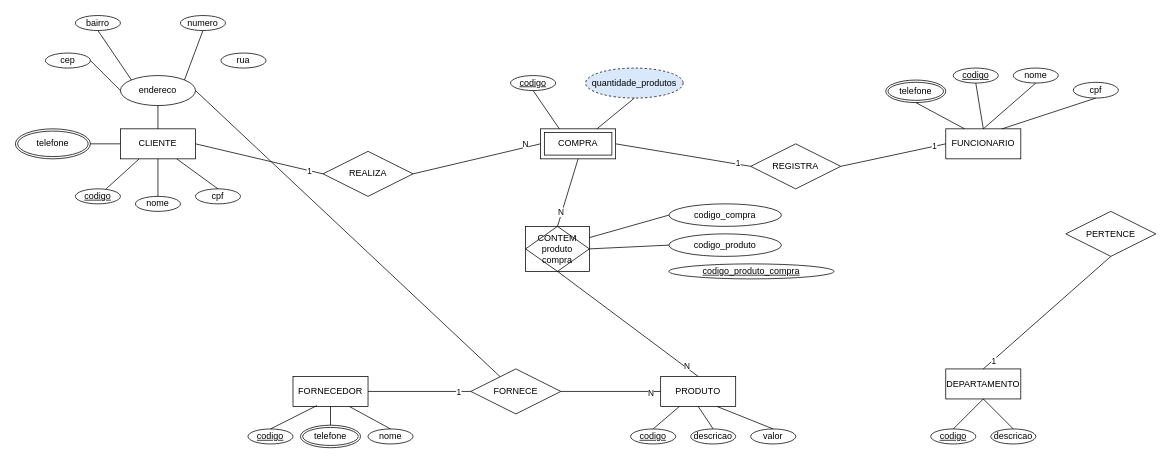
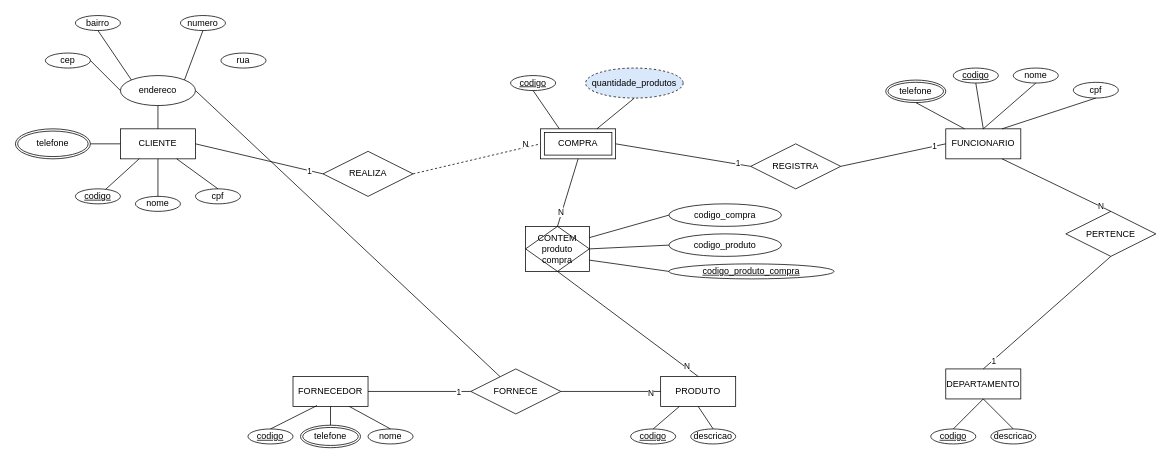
  <mxCell id="0" />
  <mxCell id="1" parent="0" />
  <mxCell id="2" value="CLIENTE" style="whiteSpace=wrap;html=1;align=center;" vertex="1" parent="1"><mxGeometry x="160" y="171" width="100" height="40" as="geometry" /></mxCell>
  <mxCell id="3" value="endereco" style="ellipse;whiteSpace=wrap;html=1;align=center;" vertex="1" parent="1"><mxGeometry x="160" y="100" width="100" height="40" as="geometry" /></mxCell>
  <mxCell id="4" value="bairro" style="ellipse;whiteSpace=wrap;html=1;align=center;" vertex="1" parent="1"><mxGeometry x="100" y="20" width="60" height="20" as="geometry" /></mxCell>
  <mxCell id="5" value="telefone" style="ellipse;shape=doubleEllipse;margin=3;whiteSpace=wrap;html=1;align=center;" vertex="1" parent="1"><mxGeometry x="20" y="171" width="100" height="40" as="geometry" /></mxCell>
  <mxCell id="6" value="cep" style="ellipse;whiteSpace=wrap;html=1;align=center;" vertex="1" parent="1"><mxGeometry x="60" y="70" width="60" height="20" as="geometry" /></mxCell>
  <mxCell id="7" value="numero" style="ellipse;whiteSpace=wrap;html=1;align=center;" vertex="1" parent="1"><mxGeometry x="240" y="20" width="60" height="20" as="geometry" /></mxCell>
  <mxCell id="8" value="rua" style="ellipse;whiteSpace=wrap;html=1;align=center;" vertex="1" parent="1"><mxGeometry x="294" y="70" width="60" height="20" as="geometry" /></mxCell>
  <mxCell id="9" value="&lt;u&gt;codigo&lt;/u&gt;" style="ellipse;whiteSpace=wrap;html=1;align=center;" vertex="1" parent="1"><mxGeometry x="100" y="251" width="60" height="20" as="geometry" /></mxCell>
  <mxCell id="10" value="nome" style="ellipse;whiteSpace=wrap;html=1;align=center;" vertex="1" parent="1"><mxGeometry x="180" y="261" width="60" height="20" as="geometry" /></mxCell>
  <mxCell id="11" value="cpf" style="ellipse;whiteSpace=wrap;html=1;align=center;" vertex="1" parent="1"><mxGeometry x="260" y="251" width="60" height="20" as="geometry" /></mxCell>
  <mxCell id="12" value="" style="endArrow=none;html=1;rounded=0;entryX=0;entryY=0.5;entryDx=0;entryDy=0;" edge="1" parent="1" source="5" target="2"><mxGeometry relative="1" as="geometry"><mxPoint x="130" y="191" as="sourcePoint" /><mxPoint x="190" y="191" as="targetPoint" /></mxGeometry></mxCell>
  <mxCell id="13" value="" style="endArrow=none;html=1;rounded=0;exitX=0.25;exitY=1;exitDx=0;exitDy=0;" edge="1" parent="1" source="2" target="9"><mxGeometry relative="1" as="geometry"><mxPoint x="130" y="191" as="sourcePoint" /><mxPoint x="290" y="191" as="targetPoint" /></mxGeometry></mxCell>
  <mxCell id="14" value="" style="endArrow=none;html=1;rounded=0;exitX=0.5;exitY=0;exitDx=0;exitDy=0;entryX=0.5;entryY=1;entryDx=0;entryDy=0;" edge="1" parent="1" source="10" target="2"><mxGeometry relative="1" as="geometry"><mxPoint x="130" y="191" as="sourcePoint" /><mxPoint x="290" y="191" as="targetPoint" /></mxGeometry></mxCell>
  <mxCell id="15" value="" style="endArrow=none;html=1;rounded=0;exitX=0.5;exitY=0;exitDx=0;exitDy=0;entryX=0.75;entryY=1;entryDx=0;entryDy=0;" edge="1" parent="1" source="11" target="2"><mxGeometry relative="1" as="geometry"><mxPoint x="130" y="191" as="sourcePoint" /><mxPoint x="290" y="191" as="targetPoint" /></mxGeometry></mxCell>
  <mxCell id="16" value="" style="endArrow=none;html=1;rounded=0;exitX=0.5;exitY=1;exitDx=0;exitDy=0;entryX=0.5;entryY=0;entryDx=0;entryDy=0;" edge="1" parent="1" source="3" target="2"><mxGeometry relative="1" as="geometry"><mxPoint x="130" y="191" as="sourcePoint" /><mxPoint x="290" y="191" as="targetPoint" /></mxGeometry></mxCell>
  <mxCell id="17" value="" style="endArrow=none;html=1;rounded=0;exitX=1;exitY=0.5;exitDx=0;exitDy=0;entryX=0;entryY=0.5;entryDx=0;entryDy=0;" edge="1" parent="1" source="6" target="3"><mxGeometry relative="1" as="geometry"><mxPoint x="130" y="191" as="sourcePoint" /><mxPoint x="290" y="191" as="targetPoint" /></mxGeometry></mxCell>
  <mxCell id="18" value="" style="endArrow=none;html=1;rounded=0;exitX=0.5;exitY=1;exitDx=0;exitDy=0;entryX=0;entryY=0;entryDx=0;entryDy=0;" edge="1" parent="1" source="4" target="3"><mxGeometry relative="1" as="geometry"><mxPoint x="130" y="191" as="sourcePoint" /><mxPoint x="290" y="191" as="targetPoint" /></mxGeometry></mxCell>
  <mxCell id="19" value="" style="endArrow=none;html=1;rounded=0;exitX=1;exitY=0;exitDx=0;exitDy=0;entryX=0.5;entryY=1;entryDx=0;entryDy=0;" edge="1" parent="1" source="3" target="7"><mxGeometry relative="1" as="geometry"><mxPoint x="130" y="191" as="sourcePoint" /><mxPoint x="290" y="191" as="targetPoint" /></mxGeometry></mxCell>
  <mxCell id="20" value="" style="endArrow=none;html=1;rounded=0;exitX=1;exitY=0.5;exitDx=0;exitDy=0;" edge="1" parent="1" source="3" target="49"><mxGeometry relative="1" as="geometry"><mxPoint x="130" y="191" as="sourcePoint" /><mxPoint x="290" y="191" as="targetPoint" /></mxGeometry></mxCell>
  <mxCell id="21" value="REALIZA" style="shape=rhombus;perimeter=rhombusPerimeter;whiteSpace=wrap;html=1;align=center;" vertex="1" parent="1"><mxGeometry x="430" y="201" width="120" height="60" as="geometry" /></mxCell>
  <mxCell id="22" value="" style="endArrow=none;html=1;rounded=0;entryX=0;entryY=0.5;entryDx=0;entryDy=0;exitX=1;exitY=0.5;exitDx=0;exitDy=0;" edge="1" parent="1" source="2" target="21"><mxGeometry relative="1" as="geometry"><mxPoint x="130" y="191" as="sourcePoint" /><mxPoint x="290" y="191" as="targetPoint" /></mxGeometry></mxCell>
  <mxCell id="23" value="1" style="edgeLabel;html=1;align=center;verticalAlign=middle;resizable=0;points=[];" connectable="0" vertex="1" parent="22"><mxGeometry x="0.077" y="-3" relative="1" as="geometry"><mxPoint x="61" y="12" as="offset" /></mxGeometry></mxCell>
  <mxCell id="24" value="COMPRA" style="shape=ext;margin=3;double=1;whiteSpace=wrap;html=1;align=center;" vertex="1" parent="1"><mxGeometry x="720" y="171" width="100" height="40" as="geometry" /></mxCell>
- <mxCell id="25" value="" style="endArrow=none;html=1;rounded=0;exitX=1;exitY=0.5;exitDx=0;exitDy=0;entryX=0;entryY=0.5;entryDx=0;entryDy=0;" edge="1" parent="1" source="21" target="24"><mxGeometry relative="1" as="geometry"><mxPoint x="410" y="191" as="sourcePoint" /><mxPoint x="570" y="191" as="targetPoint" /></mxGeometry></mxCell>
+ <mxCell id="25" value="" style="endArrow=none;html=1;rounded=0;exitX=1;exitY=0.5;exitDx=0;exitDy=0;entryX=0;entryY=0.5;entryDx=0;entryDy=0;dashed=1;" edge="1" parent="1" source="21" target="24"><mxGeometry relative="1" as="geometry"><mxPoint x="410" y="191" as="sourcePoint" /><mxPoint x="570" y="191" as="targetPoint" /></mxGeometry></mxCell>
  <mxCell id="26" value="N" style="edgeLabel;html=1;align=center;verticalAlign=middle;resizable=0;points=[];" connectable="0" vertex="1" parent="25"><mxGeometry x="0.887" y="3" relative="1" as="geometry"><mxPoint x="-10" y="1" as="offset" /></mxGeometry></mxCell>
  <mxCell id="27" value="&lt;u&gt;codigo&lt;/u&gt;" style="ellipse;whiteSpace=wrap;html=1;align=center;" vertex="1" parent="1"><mxGeometry x="680" y="100" width="60" height="20" as="geometry" /></mxCell>
  <mxCell id="28" value="" style="endArrow=none;html=1;rounded=0;exitX=0.5;exitY=1;exitDx=0;exitDy=0;entryX=0.25;entryY=0;entryDx=0;entryDy=0;" edge="1" parent="1" source="27" target="24"><mxGeometry relative="1" as="geometry"><mxPoint x="410" y="191" as="sourcePoint" /><mxPoint x="570" y="191" as="targetPoint" /></mxGeometry></mxCell>
  <mxCell id="29" value="quantidade_produtos" style="ellipse;whiteSpace=wrap;html=1;align=center;dashed=1;fillColor=#dae8fc;" vertex="1" parent="1"><mxGeometry x="780" y="90" width="130" height="40" as="geometry" /></mxCell>
  <mxCell id="30" value="" style="endArrow=none;html=1;rounded=0;exitX=0.75;exitY=0;exitDx=0;exitDy=0;entryX=0.5;entryY=1;entryDx=0;entryDy=0;" edge="1" parent="1" source="24" target="29"><mxGeometry relative="1" as="geometry"><mxPoint x="410" y="191" as="sourcePoint" /><mxPoint x="570" y="191" as="targetPoint" /></mxGeometry></mxCell>
  <mxCell id="31" value="CONTEM&lt;br&gt;produto compra" style="shape=associativeEntity;whiteSpace=wrap;html=1;align=center;" vertex="1" parent="1"><mxGeometry x="700" y="301" width="85" height="60" as="geometry" /></mxCell>
  <mxCell id="32" value="" style="endArrow=none;html=1;rounded=0;entryX=0.5;entryY=0;entryDx=0;entryDy=0;exitX=0.5;exitY=1;exitDx=0;exitDy=0;" edge="1" parent="1" source="24" target="31"><mxGeometry relative="1" as="geometry"><mxPoint x="410" y="191" as="sourcePoint" /><mxPoint x="570" y="191" as="targetPoint" /></mxGeometry></mxCell>
  <mxCell id="33" value="N" style="edgeLabel;html=1;align=center;verticalAlign=middle;resizable=0;points=[];" connectable="0" vertex="1" parent="32"><mxGeometry x="0.707" relative="1" as="geometry"><mxPoint y="-6" as="offset" /></mxGeometry></mxCell>
  <mxCell id="34" value="&lt;u&gt;codigo_produto_compra&lt;/u&gt;" style="ellipse;whiteSpace=wrap;html=1;align=center;" vertex="1" parent="1"><mxGeometry x="891" y="351" width="220" height="20" as="geometry" /></mxCell>
  <mxCell id="35" value="codigo_produto" style="ellipse;whiteSpace=wrap;html=1;align=center;" vertex="1" parent="1"><mxGeometry x="891" y="311" width="150" height="30" as="geometry" /></mxCell>
  <mxCell id="36" value="codigo_compra" style="ellipse;whiteSpace=wrap;html=1;align=center;" vertex="1" parent="1"><mxGeometry x="891" y="271" width="150" height="30" as="geometry" /></mxCell>
  <mxCell id="37" value="" style="endArrow=none;html=1;rounded=0;exitX=1;exitY=0.25;exitDx=0;exitDy=0;entryX=0;entryY=0.5;entryDx=0;entryDy=0;" edge="1" parent="1" source="31" target="36"><mxGeometry relative="1" as="geometry"><mxPoint x="440" y="191" as="sourcePoint" /><mxPoint x="600" y="191" as="targetPoint" /></mxGeometry></mxCell>
  <mxCell id="38" value="" style="endArrow=none;html=1;rounded=0;exitX=1;exitY=0.5;exitDx=0;exitDy=0;entryX=0;entryY=0.5;entryDx=0;entryDy=0;" edge="1" parent="1" source="31" target="35"><mxGeometry relative="1" as="geometry"><mxPoint x="440" y="191" as="sourcePoint" /><mxPoint x="600" y="191" as="targetPoint" /></mxGeometry></mxCell>
+ <mxCell id="39" value="" style="endArrow=none;html=1;rounded=0;exitX=1;exitY=0.75;exitDx=0;exitDy=0;entryX=0;entryY=0.5;entryDx=0;entryDy=0;" edge="1" parent="1" source="31" target="34"><mxGeometry relative="1" as="geometry"><mxPoint x="440" y="191" as="sourcePoint" /><mxPoint x="600" y="191" as="targetPoint" /></mxGeometry></mxCell>
  <mxCell id="40" value="PRODUTO" style="whiteSpace=wrap;html=1;align=center;" vertex="1" parent="1"><mxGeometry x="880" y="501" width="100" height="40" as="geometry" /></mxCell>
  <mxCell id="41" value="" style="endArrow=none;html=1;rounded=0;exitX=0.5;exitY=0;exitDx=0;exitDy=0;entryX=0.5;entryY=1;entryDx=0;entryDy=0;" edge="1" parent="1" source="40" target="31"><mxGeometry relative="1" as="geometry"><mxPoint x="680" y="351" as="sourcePoint" /><mxPoint x="840" y="351" as="targetPoint" /></mxGeometry></mxCell>
  <mxCell id="42" value="N" style="edgeLabel;html=1;align=center;verticalAlign=middle;resizable=0;points=[];" connectable="0" vertex="1" parent="41"><mxGeometry x="-0.826" y="-1" relative="1" as="geometry"><mxPoint y="-1" as="offset" /></mxGeometry></mxCell>
  <mxCell id="43" value="&lt;u&gt;codigo&lt;/u&gt;" style="ellipse;whiteSpace=wrap;html=1;align=center;" vertex="1" parent="1"><mxGeometry x="840" y="571" width="60" height="20" as="geometry" /></mxCell>
  <mxCell id="44" value="descricao" style="ellipse;whiteSpace=wrap;html=1;align=center;fontStyle=0" vertex="1" parent="1"><mxGeometry x="920" y="571" width="60" height="20" as="geometry" /></mxCell>
- <mxCell id="45" value="&lt;span&gt;valor&lt;/span&gt;" style="ellipse;whiteSpace=wrap;html=1;align=center;fontStyle=0" vertex="1" parent="1"><mxGeometry x="1000" y="571" width="60" height="20" as="geometry" /></mxCell>
  <mxCell id="46" value="" style="endArrow=none;html=1;rounded=0;exitX=0.5;exitY=0;exitDx=0;exitDy=0;entryX=0.25;entryY=1;entryDx=0;entryDy=0;" edge="1" parent="1" source="43" target="40"><mxGeometry relative="1" as="geometry"><mxPoint x="770" y="91" as="sourcePoint" /><mxPoint x="840" y="351" as="targetPoint" /></mxGeometry></mxCell>
  <mxCell id="47" value="" style="endArrow=none;html=1;rounded=0;exitX=0.5;exitY=0;exitDx=0;exitDy=0;entryX=0.5;entryY=1;entryDx=0;entryDy=0;" edge="1" parent="1" source="44" target="40"><mxGeometry relative="1" as="geometry"><mxPoint x="680" y="351" as="sourcePoint" /><mxPoint x="840" y="351" as="targetPoint" /></mxGeometry></mxCell>
- <mxCell id="48" value="" style="endArrow=none;html=1;rounded=0;exitX=0.5;exitY=0;exitDx=0;exitDy=0;entryX=0.75;entryY=1;entryDx=0;entryDy=0;" edge="1" parent="1" source="45" target="40"><mxGeometry relative="1" as="geometry"><mxPoint x="680" y="351" as="sourcePoint" /><mxPoint x="840" y="351" as="targetPoint" /></mxGeometry></mxCell>
  <mxCell id="49" value="FORNECE" style="shape=rhombus;perimeter=rhombusPerimeter;whiteSpace=wrap;html=1;align=center;" vertex="1" parent="1"><mxGeometry x="627" y="491" width="120" height="60" as="geometry" /></mxCell>
  <mxCell id="50" value="FORNECEDOR" style="whiteSpace=wrap;html=1;align=center;" vertex="1" parent="1"><mxGeometry x="390" y="501" width="100" height="40" as="geometry" /></mxCell>
  <mxCell id="51" value="" style="endArrow=none;html=1;rounded=0;exitX=1;exitY=0.5;exitDx=0;exitDy=0;entryX=0;entryY=0.5;entryDx=0;entryDy=0;" edge="1" parent="1" source="50" target="49"><mxGeometry relative="1" as="geometry"><mxPoint x="680" y="351" as="sourcePoint" /><mxPoint x="840" y="351" as="targetPoint" /></mxGeometry></mxCell>
  <mxCell id="52" value="1" style="edgeLabel;html=1;align=center;verticalAlign=middle;resizable=0;points=[];" connectable="0" vertex="1" parent="51"><mxGeometry x="-0.825" y="2" relative="1" as="geometry"><mxPoint x="108" y="2" as="offset" /></mxGeometry></mxCell>
  <mxCell id="53" value="" style="endArrow=none;html=1;rounded=0;exitX=1;exitY=0.5;exitDx=0;exitDy=0;entryX=0;entryY=0.5;entryDx=0;entryDy=0;" edge="1" parent="1" source="49" target="40"><mxGeometry relative="1" as="geometry"><mxPoint x="680" y="351" as="sourcePoint" /><mxPoint x="840" y="351" as="targetPoint" /></mxGeometry></mxCell>
  <mxCell id="54" value="N" style="edgeLabel;html=1;align=center;verticalAlign=middle;resizable=0;points=[];" connectable="0" vertex="1" parent="53"><mxGeometry x="0.789" y="-1" relative="1" as="geometry"><mxPoint as="offset" /></mxGeometry></mxCell>
  <mxCell id="55" value="&lt;u&gt;codigo&lt;/u&gt;" style="ellipse;whiteSpace=wrap;html=1;align=center;" vertex="1" parent="1"><mxGeometry x="330" y="571" width="60" height="20" as="geometry" /></mxCell>
  <mxCell id="56" value="nome" style="ellipse;whiteSpace=wrap;html=1;align=center;fontStyle=0" vertex="1" parent="1"><mxGeometry x="490" y="571" width="60" height="20" as="geometry" /></mxCell>
  <mxCell id="57" value="telefone" style="ellipse;shape=doubleEllipse;margin=3;whiteSpace=wrap;html=1;align=center;" vertex="1" parent="1"><mxGeometry x="400" y="566" width="80" height="30" as="geometry" /></mxCell>
  <mxCell id="58" value="" style="endArrow=none;html=1;rounded=0;exitX=0.5;exitY=0;exitDx=0;exitDy=0;entryX=0.32;entryY=0.97;entryDx=0;entryDy=0;entryPerimeter=0;" edge="1" parent="1" source="55" target="50"><mxGeometry relative="1" as="geometry"><mxPoint x="680" y="351" as="sourcePoint" /><mxPoint x="840" y="351" as="targetPoint" /></mxGeometry></mxCell>
  <mxCell id="59" value="" style="endArrow=none;html=1;rounded=0;exitX=0.5;exitY=0;exitDx=0;exitDy=0;entryX=0.5;entryY=1;entryDx=0;entryDy=0;" edge="1" parent="1" source="57" target="50"><mxGeometry relative="1" as="geometry"><mxPoint x="680" y="351" as="sourcePoint" /><mxPoint x="840" y="351" as="targetPoint" /></mxGeometry></mxCell>
  <mxCell id="60" value="" style="endArrow=none;html=1;rounded=0;exitX=0.5;exitY=0;exitDx=0;exitDy=0;entryX=0.75;entryY=1;entryDx=0;entryDy=0;" edge="1" parent="1" source="56" target="50"><mxGeometry relative="1" as="geometry"><mxPoint x="680" y="351" as="sourcePoint" /><mxPoint x="840" y="351" as="targetPoint" /></mxGeometry></mxCell>
  <mxCell id="61" value="REGISTRA" style="shape=rhombus;perimeter=rhombusPerimeter;whiteSpace=wrap;html=1;align=center;" vertex="1" parent="1"><mxGeometry x="1000" y="191" width="120" height="60" as="geometry" /></mxCell>
  <mxCell id="62" value="" style="endArrow=none;html=1;rounded=0;exitX=1;exitY=0.5;exitDx=0;exitDy=0;entryX=0;entryY=0.5;entryDx=0;entryDy=0;" edge="1" parent="1" source="24" target="61"><mxGeometry relative="1" as="geometry"><mxPoint x="960" y="231" as="sourcePoint" /><mxPoint x="1120" y="231" as="targetPoint" /></mxGeometry></mxCell>
  <mxCell id="63" value="1" style="edgeLabel;html=1;align=center;verticalAlign=middle;resizable=0;points=[];" connectable="0" vertex="1" parent="62"><mxGeometry x="-0.833" relative="1" as="geometry"><mxPoint x="148" y="23" as="offset" /></mxGeometry></mxCell>
  <mxCell id="64" value="FUNCIONARIO" style="whiteSpace=wrap;html=1;align=center;" vertex="1" parent="1"><mxGeometry x="1260" y="171" width="100" height="40" as="geometry" /></mxCell>
  <mxCell id="65" value="" style="endArrow=none;html=1;rounded=0;exitX=0;exitY=0.5;exitDx=0;exitDy=0;entryX=1;entryY=0.5;entryDx=0;entryDy=0;" edge="1" parent="1" source="64" target="61"><mxGeometry relative="1" as="geometry"><mxPoint x="960" y="231" as="sourcePoint" /><mxPoint x="1120" y="231" as="targetPoint" /></mxGeometry></mxCell>
  <mxCell id="66" value="1" style="edgeLabel;html=1;align=center;verticalAlign=middle;resizable=0;points=[];" connectable="0" vertex="1" parent="65"><mxGeometry x="-0.77" relative="1" as="geometry"><mxPoint as="offset" /></mxGeometry></mxCell>
  <mxCell id="67" value="" style="endArrow=none;html=1;rounded=0;exitX=1;exitY=0.5;exitDx=0;exitDy=0;" edge="1" parent="1" source="61"><mxGeometry relative="1" as="geometry"><mxPoint x="960" y="231" as="sourcePoint" /><mxPoint x="1120" y="221" as="targetPoint" /></mxGeometry></mxCell>
  <mxCell id="68" value="&lt;u&gt;codigo&lt;/u&gt;" style="ellipse;whiteSpace=wrap;html=1;align=center;" vertex="1" parent="1"><mxGeometry x="1270" y="90" width="60" height="20" as="geometry" /></mxCell>
  <mxCell id="69" value="nome" style="ellipse;whiteSpace=wrap;html=1;align=center;fontStyle=0" vertex="1" parent="1"><mxGeometry x="1350" y="90" width="60" height="20" as="geometry" /></mxCell>
  <mxCell id="70" value="telefone" style="ellipse;shape=doubleEllipse;margin=3;whiteSpace=wrap;html=1;align=center;" vertex="1" parent="1"><mxGeometry x="1180" y="106" width="80" height="30" as="geometry" /></mxCell>
  <mxCell id="71" value="cpf" style="ellipse;whiteSpace=wrap;html=1;align=center;fontStyle=0" vertex="1" parent="1"><mxGeometry x="1430" y="109" width="60" height="21" as="geometry" /></mxCell>
  <mxCell id="72" value="PERTENCE" style="shape=rhombus;perimeter=rhombusPerimeter;whiteSpace=wrap;html=1;align=center;" vertex="1" parent="1"><mxGeometry x="1420" y="281" width="120" height="60" as="geometry" /></mxCell>
  <mxCell id="73" value="DEPARTAMENTO" style="whiteSpace=wrap;html=1;align=center;" vertex="1" parent="1"><mxGeometry x="1260" y="491" width="100" height="40" as="geometry" /></mxCell>
  <mxCell id="74" value="&lt;u&gt;codigo&lt;/u&gt;" style="ellipse;whiteSpace=wrap;html=1;align=center;" vertex="1" parent="1"><mxGeometry x="1240" y="571" width="60" height="20" as="geometry" /></mxCell>
  <mxCell id="75" value="descricao" style="ellipse;whiteSpace=wrap;html=1;align=center;fontStyle=0" vertex="1" parent="1"><mxGeometry x="1320" y="571" width="60" height="20" as="geometry" /></mxCell>
  <mxCell id="76" value="" style="endArrow=none;html=1;rounded=0;exitX=0.5;exitY=0;exitDx=0;exitDy=0;entryX=0.5;entryY=1;entryDx=0;entryDy=0;" edge="1" parent="1" source="74" target="73"><mxGeometry relative="1" as="geometry"><mxPoint x="1160" y="421" as="sourcePoint" /><mxPoint x="1320" y="421" as="targetPoint" /></mxGeometry></mxCell>
  <mxCell id="77" value="" style="endArrow=none;html=1;rounded=0;exitX=0.5;exitY=0;exitDx=0;exitDy=0;entryX=0.5;entryY=1;entryDx=0;entryDy=0;" edge="1" parent="1" source="75" target="73"><mxGeometry relative="1" as="geometry"><mxPoint x="1160" y="421" as="sourcePoint" /><mxPoint x="1320" y="421" as="targetPoint" /></mxGeometry></mxCell>
+ <mxCell id="78" value="" style="endArrow=none;html=1;rounded=0;exitX=0.75;exitY=1;exitDx=0;exitDy=0;entryX=0.5;entryY=0;entryDx=0;entryDy=0;" edge="1" parent="1" source="64" target="72"><mxGeometry relative="1" as="geometry"><mxPoint x="1160" y="421" as="sourcePoint" /><mxPoint x="1320" y="421" as="targetPoint" /></mxGeometry></mxCell>
+ <mxCell id="79" value="N" style="edgeLabel;html=1;align=center;verticalAlign=middle;resizable=0;points=[];" connectable="0" vertex="1" parent="78"><mxGeometry x="0.814" y="1" relative="1" as="geometry"><mxPoint as="offset" /></mxGeometry></mxCell>
  <mxCell id="80" value="" style="endArrow=none;html=1;rounded=0;exitX=0.5;exitY=1;exitDx=0;exitDy=0;entryX=0.5;entryY=0;entryDx=0;entryDy=0;" edge="1" parent="1" source="72" target="73"><mxGeometry relative="1" as="geometry"><mxPoint x="1160" y="421" as="sourcePoint" /><mxPoint x="1320" y="421" as="targetPoint" /></mxGeometry></mxCell>
  <mxCell id="81" value="1" style="edgeLabel;html=1;align=center;verticalAlign=middle;resizable=0;points=[];" connectable="0" vertex="1" parent="80"><mxGeometry x="0.846" y="1" relative="1" as="geometry"><mxPoint as="offset" /></mxGeometry></mxCell>
  <mxCell id="82" value="" style="endArrow=none;html=1;rounded=0;exitX=0.5;exitY=1;exitDx=0;exitDy=0;entryX=0.25;entryY=0;entryDx=0;entryDy=0;" edge="1" parent="1" source="70" target="64"><mxGeometry relative="1" as="geometry"><mxPoint x="1160" y="301" as="sourcePoint" /><mxPoint x="1320" y="301" as="targetPoint" /></mxGeometry></mxCell>
  <mxCell id="83" value="" style="endArrow=none;html=1;rounded=0;exitX=0.5;exitY=1;exitDx=0;exitDy=0;" edge="1" parent="1" source="68"><mxGeometry relative="1" as="geometry"><mxPoint x="1160" y="301" as="sourcePoint" /><mxPoint x="1310" y="171" as="targetPoint" /></mxGeometry></mxCell>
  <mxCell id="84" value="" style="endArrow=none;html=1;rounded=0;exitX=0.5;exitY=1;exitDx=0;exitDy=0;entryX=0.5;entryY=0;entryDx=0;entryDy=0;" edge="1" parent="1" source="69" target="64"><mxGeometry relative="1" as="geometry"><mxPoint x="1160" y="301" as="sourcePoint" /><mxPoint x="1320" y="301" as="targetPoint" /></mxGeometry></mxCell>
  <mxCell id="85" value="" style="endArrow=none;html=1;rounded=0;exitX=0.75;exitY=0;exitDx=0;exitDy=0;entryX=0.5;entryY=1;entryDx=0;entryDy=0;" edge="1" parent="1" source="64" target="71"><mxGeometry relative="1" as="geometry"><mxPoint x="1160" y="301" as="sourcePoint" /><mxPoint x="1320" y="301" as="targetPoint" /></mxGeometry></mxCell>
